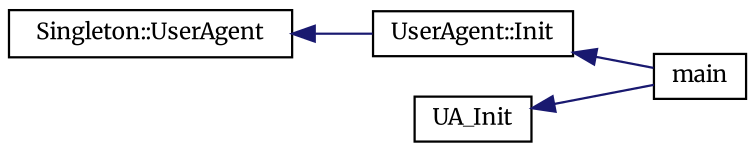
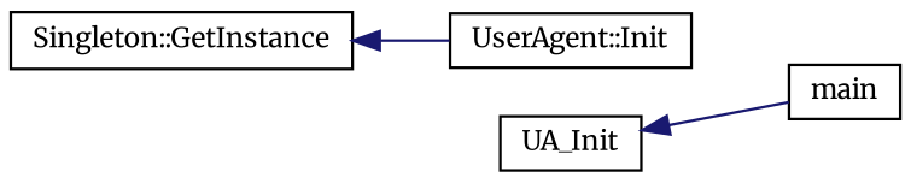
  digraph {
    fontname=Merriweather
    rankdir=LR
    node [color=black fontname=Merriweather fontsize=10 shape=record]
    edge [color=midnightblue dir=back fontname=Merriweather fontsize=10 labelfontname=FreeSans labelfontsize=10 style=solid]
-   n1 [height=0.2 label="Singleton::UserAgent" width=0.4]
+   n1 [height=0.2 label="Singleton::GetInstance" width=0.4]
    n2 [height=0.2 label="UserAgent::Init" width=0.4]
    n3 [height=0.2 label=UA_Init width=0.4]
    n4 [height=0.2 label=main width=0.4]
    n1 -> n2
-   n2 -> n4
    n3 -> n4
  }
